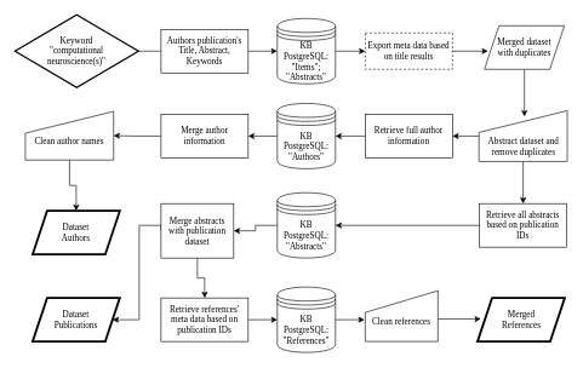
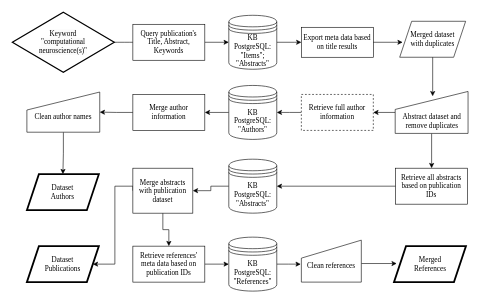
  <mxCell id="0" />
  <mxCell id="1" parent="0" />
  <mxCell id="2" value="" style="edgeStyle=entityRelationEdgeStyle;rounded=0;orthogonalLoop=1;jettySize=auto;html=1;startArrow=none;endArrow=none;segment=10;curved=1;sourcePerimeterSpacing=0;targetPerimeterSpacing=0;" parent="1" target="6" edge="1"><mxGeometry relative="1" as="geometry"><mxPoint x="145" y="70" as="sourcePoint" /></mxGeometry></mxCell>
  <mxCell id="3" style="edgeStyle=orthogonalEdgeStyle;rounded=0;orthogonalLoop=1;jettySize=auto;html=1;exitX=1;exitY=0.5;exitDx=0;exitDy=0;entryX=0;entryY=0.5;entryDx=0;entryDy=0;" parent="1" source="6" target="5" edge="1"><mxGeometry relative="1" as="geometry" /></mxCell>
  <mxCell id="4" value="" style="edgeStyle=orthogonalEdgeStyle;rounded=0;orthogonalLoop=1;jettySize=auto;html=1;entryX=0;entryY=0.5;entryDx=0;entryDy=0;" parent="1" source="5" target="7" edge="1"><mxGeometry relative="1" as="geometry"><mxPoint x="501" y="70" as="targetPoint" /><Array as="points"><mxPoint x="491" y="70" /><mxPoint x="491" y="70" /></Array></mxGeometry></mxCell>
  <mxCell id="5" value="&lt;font face=&quot;Times New Roman&quot;&gt;KB PostgreSQL:&lt;br&gt;&quot;Items&quot;; &quot;Abstracts&quot;&lt;br&gt;&lt;/font&gt;" style="shape=datastore;whiteSpace=wrap;html=1;" parent="1" vertex="1"><mxGeometry x="381" y="25" width="80" height="90" as="geometry" /></mxCell>
- <mxCell id="6" value="&lt;font face=&quot;Times New Roman&quot;&gt;Authors publication's&lt;br&gt;Title, Abstract, Keywords&lt;/font&gt;" style="whiteSpace=wrap;html=1;" parent="1" vertex="1"><mxGeometry x="221" y="40" width="120" height="60" as="geometry" /></mxCell>
- <mxCell id="7" value="&lt;font face=&quot;Times New Roman&quot;&gt;Export meta data based on title results&lt;/font&gt;" style="html=1;whiteSpace=wrap;dashed=1;" parent="1" vertex="1"><mxGeometry x="502" y="45" width="120" height="50" as="geometry" /></mxCell>
+ <mxCell id="6" value="&lt;font face=&quot;Times New Roman&quot;&gt;Query publication's&lt;br&gt;Title, Abstract, Keywords&lt;/font&gt;" style="whiteSpace=wrap;html=1;" parent="1" vertex="1"><mxGeometry x="221" y="40" width="120" height="60" as="geometry" /></mxCell>
+ <mxCell id="7" value="&lt;font face=&quot;Times New Roman&quot;&gt;Export meta data based on title results&lt;/font&gt;" style="html=1;whiteSpace=wrap;" parent="1" vertex="1"><mxGeometry x="502" y="45" width="120" height="50" as="geometry" /></mxCell>
  <mxCell id="8" style="edgeStyle=orthogonalEdgeStyle;rounded=0;orthogonalLoop=1;jettySize=auto;html=1;exitX=1;exitY=0.5;exitDx=0;exitDy=0;endArrow=classic;endFill=1;entryX=0;entryY=0.5;entryDx=0;entryDy=0;" parent="1" source="7" edge="1"><mxGeometry relative="1" as="geometry"><mxPoint x="670.932" y="70" as="targetPoint" /><Array as="points"><mxPoint x="671" y="70" /><mxPoint x="671" y="70" /></Array><mxPoint x="661" y="-10" as="sourcePoint" /></mxGeometry></mxCell>
  <mxCell id="9" value="" style="edgeStyle=orthogonalEdgeStyle;rounded=0;orthogonalLoop=1;jettySize=auto;html=1;exitX=0.5;exitY=1;exitDx=0;exitDy=0;" parent="1" target="12" edge="1" source="16"><mxGeometry relative="1" as="geometry"><mxPoint x="764" y="180" as="sourcePoint" /></mxGeometry></mxCell>
  <mxCell id="10" value="&lt;span style=&quot;color: rgb(0, 0, 0); font-family: &amp;quot;Times New Roman&amp;quot;; font-size: 12px; font-style: normal; font-variant-ligatures: normal; font-variant-caps: normal; font-weight: 400; letter-spacing: normal; orphans: 2; text-align: center; text-indent: 0px; text-transform: none; widows: 2; word-spacing: 0px; -webkit-text-stroke-width: 0px; background-color: rgb(251, 251, 251); text-decoration-thickness: initial; text-decoration-style: initial; text-decoration-color: initial; float: none; display: inline !important;&quot;&gt;Keyword&lt;/span&gt;&lt;br style=&quot;border-color: var(--border-color); color: rgb(0, 0, 0); font-family: &amp;quot;Times New Roman&amp;quot;; font-size: 12px; font-style: normal; font-variant-ligatures: normal; font-variant-caps: normal; font-weight: 400; letter-spacing: normal; orphans: 2; text-align: center; text-indent: 0px; text-transform: none; widows: 2; word-spacing: 0px; -webkit-text-stroke-width: 0px; background-color: rgb(251, 251, 251); text-decoration-thickness: initial; text-decoration-style: initial; text-decoration-color: initial;&quot;&gt;&lt;span style=&quot;color: rgb(0, 0, 0); font-family: &amp;quot;Times New Roman&amp;quot;; font-size: 12px; font-style: normal; font-variant-ligatures: normal; font-variant-caps: normal; font-weight: 400; letter-spacing: normal; orphans: 2; text-align: center; text-indent: 0px; text-transform: none; widows: 2; word-spacing: 0px; -webkit-text-stroke-width: 0px; background-color: rgb(251, 251, 251); text-decoration-thickness: initial; text-decoration-style: initial; text-decoration-color: initial; float: none; display: inline !important;&quot;&gt;&quot;computational&lt;br&gt;neuroscience(s)&quot;&lt;/span&gt;" style="strokeWidth=2;html=1;shape=mxgraph.flowchart.decision;whiteSpace=wrap;" parent="1" vertex="1"><mxGeometry x="20" y="20" width="170" height="100" as="geometry" /></mxCell>
  <mxCell id="11" style="edgeStyle=orthogonalEdgeStyle;rounded=0;orthogonalLoop=1;jettySize=auto;html=1;exitX=0;exitY=0.5;exitDx=0;exitDy=0;entryX=1;entryY=0.5;entryDx=0;entryDy=0;" parent="1" source="12" target="14" edge="1"><mxGeometry relative="1" as="geometry" /></mxCell>
  <mxCell id="12" value="Retrieve all abstracts based on publication IDs" style="whiteSpace=wrap;html=1;fontFamily=Times New Roman;" parent="1" vertex="1"><mxGeometry x="659.25" y="280" width="120" height="60" as="geometry" /></mxCell>
  <mxCell id="13" value="" style="edgeStyle=orthogonalEdgeStyle;rounded=0;orthogonalLoop=1;jettySize=auto;html=1;" parent="1" source="14" target="19" edge="1"><mxGeometry relative="1" as="geometry" /></mxCell>
  <mxCell id="14" value="&lt;font face=&quot;Times New Roman&quot;&gt;KB PostgreSQL:&lt;br&gt;&quot;Abstracts&quot;&lt;br&gt;&lt;/font&gt;" style="shape=datastore;whiteSpace=wrap;html=1;" parent="1" vertex="1"><mxGeometry x="381" y="265" width="80" height="90" as="geometry" /></mxCell>
  <mxCell id="15" style="edgeStyle=orthogonalEdgeStyle;rounded=0;orthogonalLoop=1;jettySize=auto;html=1;exitX=0;exitY=0.5;exitDx=0;exitDy=0;entryX=1;entryY=0.5;entryDx=0;entryDy=0;" edge="1" parent="1" source="16" target="21"><mxGeometry relative="1" as="geometry"><mxPoint x="631" y="190" as="targetPoint" /></mxGeometry></mxCell>
  <mxCell id="16" value="&lt;font face=&quot;Times New Roman&quot;&gt;&lt;br&gt;&lt;br&gt;Abstract dataset and remove duplicates&lt;/font&gt;" style="shape=manualInput;whiteSpace=wrap;html=1;" parent="1" vertex="1"><mxGeometry x="658.5" y="152" width="121.5" height="70" as="geometry" /></mxCell>
  <mxCell id="17" value="" style="edgeStyle=orthogonalEdgeStyle;rounded=0;orthogonalLoop=1;jettySize=auto;html=1;" parent="1" source="19" target="29" edge="1"><mxGeometry relative="1" as="geometry" /></mxCell>
  <mxCell id="18" style="edgeStyle=orthogonalEdgeStyle;rounded=0;orthogonalLoop=1;jettySize=auto;html=1;exitX=0;exitY=0.5;exitDx=0;exitDy=0;entryX=1;entryY=0.5;entryDx=0;entryDy=0;elbow=vertical;" edge="1" parent="1" source="19" target="32"><mxGeometry relative="1" as="geometry"><Array as="points"><mxPoint x="191" y="310" /><mxPoint x="191" y="440" /></Array></mxGeometry></mxCell>
  <mxCell id="19" value="&lt;font face=&quot;Times New Roman&quot;&gt;Merge abstracts with publication dataset&lt;/font&gt;" style="whiteSpace=wrap;html=1;" parent="1" vertex="1"><mxGeometry x="221" y="280" width="100" height="75" as="geometry" /></mxCell>
  <mxCell id="20" style="edgeStyle=orthogonalEdgeStyle;rounded=0;orthogonalLoop=1;jettySize=auto;html=1;exitX=0;exitY=0.5;exitDx=0;exitDy=0;" parent="1" source="21" edge="1"><mxGeometry relative="1" as="geometry"><mxPoint x="461" y="187" as="targetPoint" /></mxGeometry></mxCell>
- <mxCell id="21" value="&lt;font face=&quot;Times New Roman&quot;&gt;Retrieve full author information&lt;/font&gt;" style="whiteSpace=wrap;html=1;" parent="1" vertex="1"><mxGeometry x="502" y="157" width="120" height="60" as="geometry" /></mxCell>
+ <mxCell id="21" value="&lt;font face=&quot;Times New Roman&quot;&gt;Retrieve full author information&lt;/font&gt;" style="whiteSpace=wrap;html=1;dashed=1;" parent="1" vertex="1"><mxGeometry x="502" y="157" width="120" height="60" as="geometry" /></mxCell>
  <mxCell id="22" value="" style="edgeStyle=orthogonalEdgeStyle;rounded=0;orthogonalLoop=1;jettySize=auto;html=1;" parent="1" source="23" target="25" edge="1"><mxGeometry relative="1" as="geometry" /></mxCell>
  <mxCell id="23" value="&lt;font face=&quot;Times New Roman&quot;&gt;KB PostgreSQL:&lt;br&gt;&quot;Authors&quot;&lt;br&gt;&lt;/font&gt;" style="shape=datastore;whiteSpace=wrap;html=1;" parent="1" vertex="1"><mxGeometry x="381" y="142" width="80" height="90" as="geometry" /></mxCell>
  <mxCell id="24" style="edgeStyle=orthogonalEdgeStyle;rounded=0;orthogonalLoop=1;jettySize=auto;html=1;exitX=0;exitY=0.5;exitDx=0;exitDy=0;entryX=1;entryY=0.5;entryDx=0;entryDy=0;" parent="1" source="25" edge="1" target="27"><mxGeometry relative="1" as="geometry"><mxPoint x="166" y="182" as="targetPoint" /></mxGeometry></mxCell>
  <mxCell id="25" value="Merge author information" style="whiteSpace=wrap;html=1;fontFamily=Times New Roman;" parent="1" vertex="1"><mxGeometry x="221" y="157" width="120" height="60" as="geometry" /></mxCell>
  <mxCell id="26" value="" style="edgeStyle=orthogonalEdgeStyle;rounded=0;orthogonalLoop=1;jettySize=auto;html=1;" parent="1" source="27" target="33" edge="1"><mxGeometry relative="1" as="geometry" /></mxCell>
- <mxCell id="27" value="&lt;font face=&quot;Times New Roman&quot;&gt;&lt;br&gt;Clean author names&lt;/font&gt;" style="shape=manualInput;whiteSpace=wrap;html=1;" parent="1" vertex="1"><mxGeometry x="34.25" y="153" width="121.5" height="67" as="geometry" /></mxCell>
+ <mxCell id="27" value="&lt;font face=&quot;Times New Roman&quot;&gt;&lt;br&gt;Clean author names&lt;/font&gt;" style="shape=manualInput;whiteSpace=wrap;html=1;" parent="1" vertex="1"><mxGeometry x="44.25" y="153" width="121.5" height="67" as="geometry" /></mxCell>
  <mxCell id="28" style="edgeStyle=orthogonalEdgeStyle;rounded=0;orthogonalLoop=1;jettySize=auto;html=1;exitX=1;exitY=0.5;exitDx=0;exitDy=0;entryX=0;entryY=0.5;entryDx=0;entryDy=0;" edge="1" parent="1" source="29" target="31"><mxGeometry relative="1" as="geometry" /></mxCell>
  <mxCell id="29" value="Retrieve references' meta data based on publication IDs" style="whiteSpace=wrap;html=1;fontFamily=Times New Roman;" parent="1" vertex="1"><mxGeometry x="221" y="410" width="120" height="60" as="geometry" /></mxCell>
  <mxCell id="30" value="" style="edgeStyle=orthogonalEdgeStyle;rounded=0;orthogonalLoop=1;jettySize=auto;html=1;" edge="1" parent="1" source="31"><mxGeometry relative="1" as="geometry"><mxPoint x="501" y="440" as="targetPoint" /></mxGeometry></mxCell>
  <mxCell id="31" value="&lt;font face=&quot;Times New Roman&quot;&gt;KB PostgreSQL:&lt;br&gt;&quot;References&quot;&lt;br&gt;&lt;/font&gt;" style="shape=datastore;whiteSpace=wrap;html=1;" parent="1" vertex="1"><mxGeometry x="381" y="395" width="80" height="90" as="geometry" /></mxCell>
  <mxCell id="32" value="Dataset &lt;br&gt;Publications" style="shape=parallelogram;perimeter=parallelogramPerimeter;whiteSpace=wrap;html=1;fixedSize=1;fontFamily=Times New Roman;strokeWidth=3;" parent="1" vertex="1"><mxGeometry x="44.25" y="410" width="120" height="60" as="geometry" /></mxCell>
  <mxCell id="33" value="&lt;font face=&quot;Times New Roman&quot;&gt;Dataset&lt;br&gt;Authors&lt;br&gt;&lt;/font&gt;" style="shape=parallelogram;perimeter=parallelogramPerimeter;whiteSpace=wrap;html=1;fixedSize=1;strokeWidth=3;" parent="1" vertex="1"><mxGeometry x="44.25" y="290" width="120" height="60" as="geometry" /></mxCell>
  <mxCell id="34" value="" style="rounded=0;orthogonalLoop=1;jettySize=auto;html=1;" edge="1" parent="1"><mxGeometry relative="1" as="geometry"><mxPoint x="602" y="439" as="sourcePoint" /><mxPoint x="661" y="439" as="targetPoint" /></mxGeometry></mxCell>
  <mxCell id="35" value="&lt;font face=&quot;Times New Roman&quot;&gt;&lt;br&gt;Clean references&lt;/font&gt;" style="shape=manualInput;whiteSpace=wrap;html=1;" parent="1" vertex="1"><mxGeometry x="502" y="400" width="100" height="70" as="geometry" /></mxCell>
  <mxCell id="36" value="&lt;font face=&quot;Times New Roman&quot;&gt;Merged&lt;br&gt;References&lt;/font&gt;" style="shape=parallelogram;perimeter=parallelogramPerimeter;whiteSpace=wrap;html=1;fixedSize=1;strokeWidth=3;" parent="1" vertex="1"><mxGeometry x="656.5" y="410" width="120" height="60" as="geometry" /></mxCell>
  <mxCell id="37" value="" style="rounded=0;orthogonalLoop=1;jettySize=auto;html=1;" edge="1" parent="1"><mxGeometry relative="1" as="geometry"><mxPoint x="721" y="90" as="sourcePoint" /><mxPoint x="721" y="160" as="targetPoint" /></mxGeometry></mxCell>
  <mxCell id="38" value="&lt;font face=&quot;Times New Roman&quot;&gt;Merged dataset&lt;br&gt;with duplicates&lt;br&gt;&lt;/font&gt;" style="shape=parallelogram;perimeter=parallelogramPerimeter;whiteSpace=wrap;html=1;fixedSize=1;" vertex="1" parent="1"><mxGeometry x="666" y="35" width="110" height="60" as="geometry" /></mxCell>
